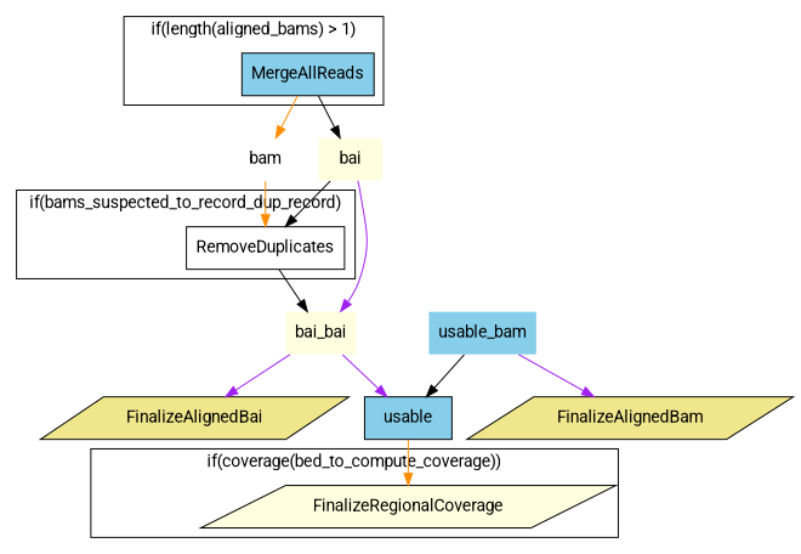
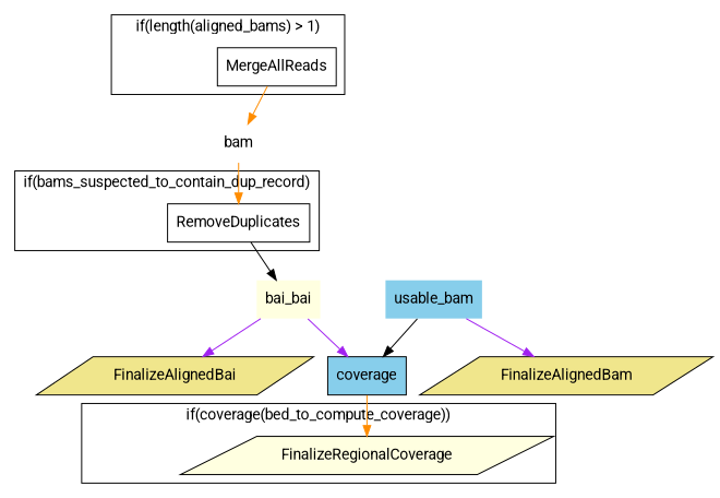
  digraph {
    compound=true
    rankdir=TB
    node [fontname=Roboto shape=plaintext style=filled]
    edge [color=black]
-   n1 [fillcolor=skyblue label=MergeAllReads shape=box]
+   n1 [fillcolor=white label=MergeAllReads shape=box]
    "if-L36C5" [height=0 margin=0 style=invis width=0 shape=""]
    n3 [fillcolor=white label=RemoveDuplicates shape=box]
    "if-L42C5" [height=0 margin=0 style=invis width=0 shape=""]
    n5 [fillcolor=lightyellow label=FinalizeRegionalCoverage shape=parallelogram]
    "if-L64C5" [height=0 margin=0 style=invis width=0 shape=""]
    n7 [fillcolor=white label=bam]
-   n8 [fillcolor=lightyellow label=bai]
    n9 [fillcolor=lightyellow label=bai_bai]
    n10 [fillcolor=skyblue label=usable_bam]
-   n11 [fillcolor=skyblue label=usable shape=box]
+   n11 [fillcolor=skyblue label=coverage shape=box]
    n12 [fillcolor=khaki label=FinalizeAlignedBam shape=parallelogram]
    n13 [fillcolor=khaki label=FinalizeAlignedBai shape=parallelogram]
    subgraph cluster_1 {
      fontname=Roboto
      label="if(length(aligned_bams) > 1)"
      rank=same
      n1
      "if-L36C5"
    }
    subgraph cluster_2 {
      fontname=Roboto
-     label="if(bams_suspected_to_record_dup_record)"
+     label="if(bams_suspected_to_contain_dup_record)"
      rank=same
      n3
      "if-L42C5"
    }
    subgraph cluster_3 {
      fontname=Roboto
      label="if(coverage(bed_to_compute_coverage))"
      rank=same
      n5
      "if-L64C5"
    }
    n1 -> n7 [color=darkorange]
-   n1 -> n8
    n3 -> n9
    n7 -> n3 [color=darkorange]
-   n8 -> n3
-   n8 -> n9 [color=purple]
    n9 -> n11 [color=purple]
    n9 -> n13 [color=purple]
    n10 -> n11
    n10 -> n12 [color=purple]
    n11 -> n5 [color=darkorange]
  }
